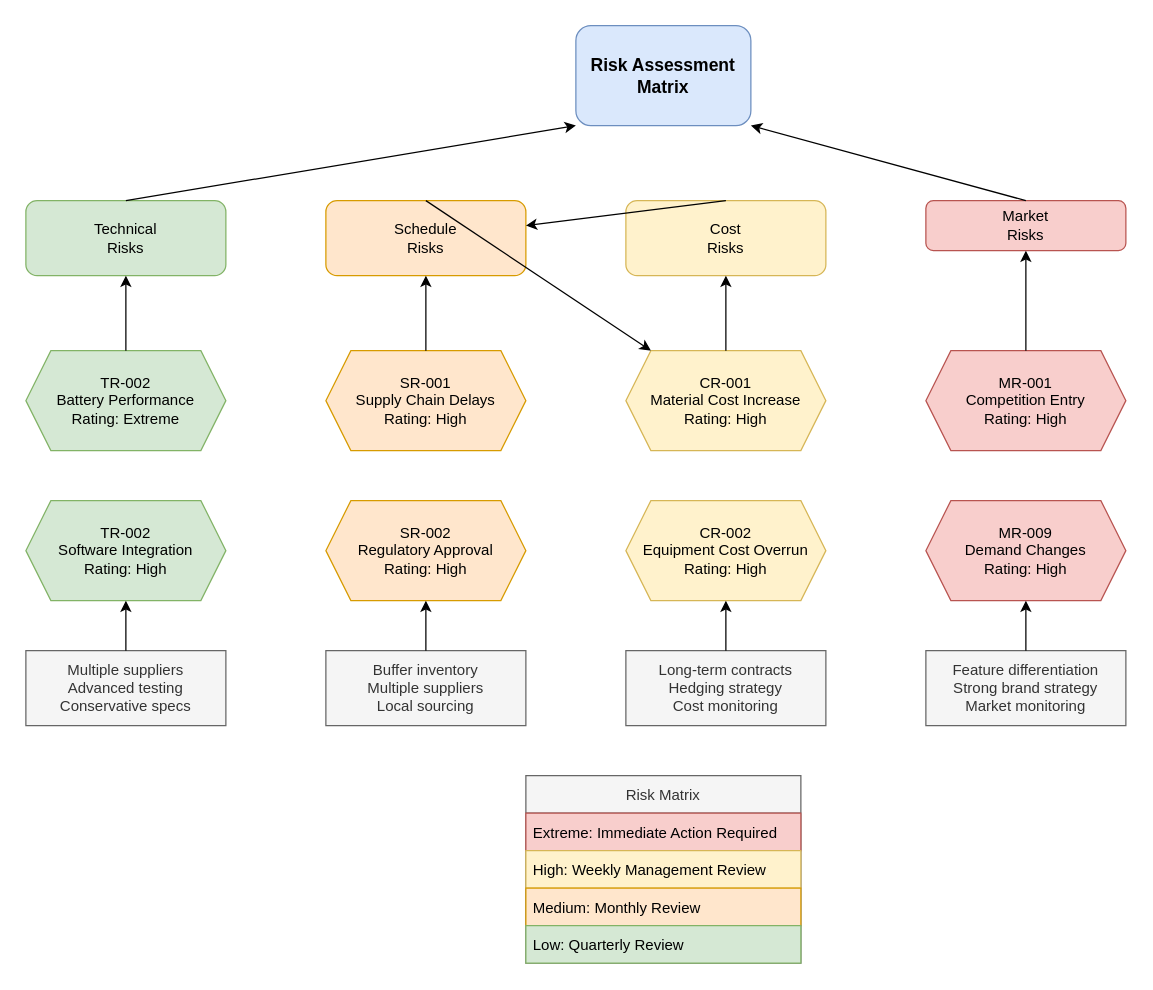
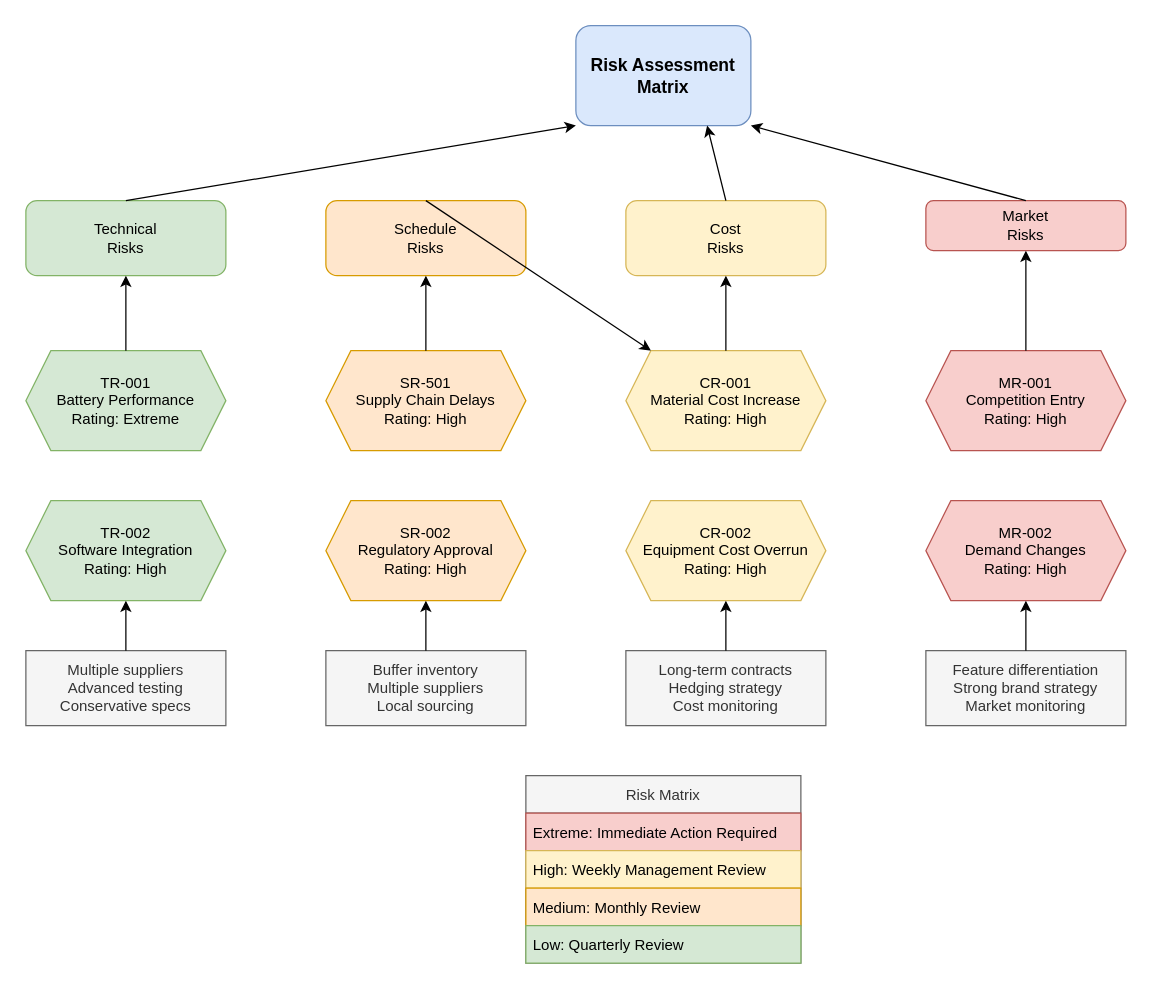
  <mxCell id="0" />
  <mxCell id="1" parent="0" />
  <mxCell id="2" value="Risk Assessment&#10;Matrix" style="whiteSpace=wrap;html=1;fillColor=#dae8fc;strokeColor=#6c8ebf;fontSize=14;fontStyle=1;rounded=1;" vertex="1" parent="1"><mxGeometry x="460" y="20" width="140" height="80" as="geometry" /></mxCell>
  <mxCell id="3" value="Technical&#10;Risks" style="rounded=1;whiteSpace=wrap;html=1;fillColor=#d5e8d4;strokeColor=#82b366" vertex="1" parent="1"><mxGeometry x="20" y="160" width="160" height="60" as="geometry" /></mxCell>
  <mxCell id="4" value="Schedule&#10;Risks" style="rounded=1;whiteSpace=wrap;html=1;fillColor=#ffe6cc;strokeColor=#d79b00" vertex="1" parent="1"><mxGeometry x="260" y="160" width="160" height="60" as="geometry" /></mxCell>
  <mxCell id="5" value="Cost&#10;Risks" style="rounded=1;whiteSpace=wrap;html=1;fillColor=#fff2cc;strokeColor=#d6b656" vertex="1" parent="1"><mxGeometry x="500" y="160" width="160" height="60" as="geometry" /></mxCell>
  <mxCell id="6" value="Market&#10;Risks" style="rounded=1;whiteSpace=wrap;html=1;fillColor=#f8cecc;strokeColor=#b85450" vertex="1" parent="1"><mxGeometry x="740" y="160" width="160" height="40" as="geometry" /></mxCell>
- <mxCell id="7" value="TR-002&#10;Battery Performance&#10;Rating: Extreme" style="shape=hexagon;perimeter=hexagonPerimeter2;whiteSpace=wrap;html=1;fixedSize=1;fillColor=#d5e8d4;strokeColor=#82b366" vertex="1" parent="1"><mxGeometry x="20" y="280" width="160" height="80" as="geometry" /></mxCell>
+ <mxCell id="7" value="TR-001&#10;Battery Performance&#10;Rating: Extreme" style="shape=hexagon;perimeter=hexagonPerimeter2;whiteSpace=wrap;html=1;fixedSize=1;fillColor=#d5e8d4;strokeColor=#82b366" vertex="1" parent="1"><mxGeometry x="20" y="280" width="160" height="80" as="geometry" /></mxCell>
  <mxCell id="8" value="TR-002&#10;Software Integration&#10;Rating: High" style="shape=hexagon;perimeter=hexagonPerimeter2;whiteSpace=wrap;html=1;fixedSize=1;fillColor=#d5e8d4;strokeColor=#82b366" vertex="1" parent="1"><mxGeometry x="20" y="400" width="160" height="80" as="geometry" /></mxCell>
- <mxCell id="9" value="SR-001&#10;Supply Chain Delays&#10;Rating: High" style="shape=hexagon;perimeter=hexagonPerimeter2;whiteSpace=wrap;html=1;fixedSize=1;fillColor=#ffe6cc;strokeColor=#d79b00" vertex="1" parent="1"><mxGeometry x="260" y="280" width="160" height="80" as="geometry" /></mxCell>
+ <mxCell id="9" value="SR-501&#10;Supply Chain Delays&#10;Rating: High" style="shape=hexagon;perimeter=hexagonPerimeter2;whiteSpace=wrap;html=1;fixedSize=1;fillColor=#ffe6cc;strokeColor=#d79b00" vertex="1" parent="1"><mxGeometry x="260" y="280" width="160" height="80" as="geometry" /></mxCell>
  <mxCell id="10" value="SR-002&#10;Regulatory Approval&#10;Rating: High" style="shape=hexagon;perimeter=hexagonPerimeter2;whiteSpace=wrap;html=1;fixedSize=1;fillColor=#ffe6cc;strokeColor=#d79b00" vertex="1" parent="1"><mxGeometry x="260" y="400" width="160" height="80" as="geometry" /></mxCell>
  <mxCell id="11" value="CR-001&#10;Material Cost Increase&#10;Rating: High" style="shape=hexagon;perimeter=hexagonPerimeter2;whiteSpace=wrap;html=1;fixedSize=1;fillColor=#fff2cc;strokeColor=#d6b656" vertex="1" parent="1"><mxGeometry x="500" y="280" width="160" height="80" as="geometry" /></mxCell>
  <mxCell id="12" value="CR-002&#10;Equipment Cost Overrun&#10;Rating: High" style="shape=hexagon;perimeter=hexagonPerimeter2;whiteSpace=wrap;html=1;fixedSize=1;fillColor=#fff2cc;strokeColor=#d6b656" vertex="1" parent="1"><mxGeometry x="500" y="400" width="160" height="80" as="geometry" /></mxCell>
  <mxCell id="13" value="MR-001&#10;Competition Entry&#10;Rating: High" style="shape=hexagon;perimeter=hexagonPerimeter2;whiteSpace=wrap;html=1;fixedSize=1;fillColor=#f8cecc;strokeColor=#b85450" vertex="1" parent="1"><mxGeometry x="740" y="280" width="160" height="80" as="geometry" /></mxCell>
- <mxCell id="14" value="MR-009&#10;Demand Changes&#10;Rating: High" style="shape=hexagon;perimeter=hexagonPerimeter2;whiteSpace=wrap;html=1;fixedSize=1;fillColor=#f8cecc;strokeColor=#b85450" vertex="1" parent="1"><mxGeometry x="740" y="400" width="160" height="80" as="geometry" /></mxCell>
+ <mxCell id="14" value="MR-002&#10;Demand Changes&#10;Rating: High" style="shape=hexagon;perimeter=hexagonPerimeter2;whiteSpace=wrap;html=1;fixedSize=1;fillColor=#f8cecc;strokeColor=#b85450" vertex="1" parent="1"><mxGeometry x="740" y="400" width="160" height="80" as="geometry" /></mxCell>
  <mxCell id="15" value="Multiple suppliers&#10;Advanced testing&#10;Conservative specs" style="rounded=0;whiteSpace=wrap;html=1;fillColor=#f5f5f5;strokeColor=#666666;fontColor=#333333" vertex="1" parent="1"><mxGeometry x="20" y="520" width="160" height="60" as="geometry" /></mxCell>
  <mxCell id="16" value="Buffer inventory&#10;Multiple suppliers&#10;Local sourcing" style="rounded=0;whiteSpace=wrap;html=1;fillColor=#f5f5f5;strokeColor=#666666;fontColor=#333333" vertex="1" parent="1"><mxGeometry x="260" y="520" width="160" height="60" as="geometry" /></mxCell>
  <mxCell id="17" value="Long-term contracts&#10;Hedging strategy&#10;Cost monitoring" style="rounded=0;whiteSpace=wrap;html=1;fillColor=#f5f5f5;strokeColor=#666666;fontColor=#333333" vertex="1" parent="1"><mxGeometry x="500" y="520" width="160" height="60" as="geometry" /></mxCell>
  <mxCell id="18" value="Feature differentiation&#10;Strong brand strategy&#10;Market monitoring" style="rounded=0;whiteSpace=wrap;html=1;fillColor=#f5f5f5;strokeColor=#666666;fontColor=#333333" vertex="1" parent="1"><mxGeometry x="740" y="520" width="160" height="60" as="geometry" /></mxCell>
  <mxCell id="19" value="Risk Matrix" style="swimlane;fontStyle=0;childLayout=stackLayout;horizontal=1;startSize=30;horizontalStack=0;resizeParent=1;resizeParentMax=0;resizeLast=0;collapsible=1;marginBottom=0;fillColor=#f5f5f5;strokeColor=#666666;fontColor=#333333" vertex="1" parent="1"><mxGeometry x="420" y="620" width="220" height="150" as="geometry" /></mxCell>
  <mxCell id="20" value="Extreme: Immediate Action Required" style="text;strokeColor=#b85450;fillColor=#f8cecc;align=left;verticalAlign=middle;spacingLeft=4;spacingRight=4;overflow=hidden;points=[[0,0.5],[1,0.5]];portConstraint=eastwest;rotatable=0;" vertex="1" parent="19"><mxGeometry y="30" width="220" height="30" as="geometry" /></mxCell>
  <mxCell id="21" value="High: Weekly Management Review" style="text;strokeColor=#d6b656;fillColor=#fff2cc;align=left;verticalAlign=middle;spacingLeft=4;spacingRight=4;overflow=hidden;points=[[0,0.5],[1,0.5]];portConstraint=eastwest;rotatable=0;" vertex="1" parent="19"><mxGeometry y="60" width="220" height="30" as="geometry" /></mxCell>
  <mxCell id="22" value="Medium: Monthly Review" style="text;strokeColor=#d79b00;fillColor=#ffe6cc;align=left;verticalAlign=middle;spacingLeft=4;spacingRight=4;overflow=hidden;points=[[0,0.5],[1,0.5]];portConstraint=eastwest;rotatable=0;" vertex="1" parent="19"><mxGeometry y="90" width="220" height="30" as="geometry" /></mxCell>
  <mxCell id="23" value="Low: Quarterly Review" style="text;strokeColor=#82b366;fillColor=#d5e8d4;align=left;verticalAlign=middle;spacingLeft=4;spacingRight=4;overflow=hidden;points=[[0,0.5],[1,0.5]];portConstraint=eastwest;rotatable=0;" vertex="1" parent="19"><mxGeometry y="120" width="220" height="30" as="geometry" /></mxCell>
  <mxCell id="24" value="" style="endArrow=classic;html=1;exitX=0.5;exitY=0;exitDx=0;exitDy=0;entryX=0;entryY=1;entryDx=0;entryDy=0;" edge="1" parent="1" source="3" target="2"><mxGeometry width="50" height="50" relative="1" as="geometry" /></mxCell>
  <mxCell id="25" value="" style="endArrow=classic;html=1;exitX=0.5;exitY=0;exitDx=0;exitDy=0;" edge="1" parent="1" source="4" target="11"><mxGeometry width="50" height="50" relative="1" as="geometry" /></mxCell>
- <mxCell id="26" value="" style="endArrow=classic;html=1;exitX=0.5;exitY=0;exitDx=0;exitDy=0;" edge="1" parent="1" source="5" target="4"><mxGeometry width="50" height="50" relative="1" as="geometry" /></mxCell>
+ <mxCell id="26" value="" style="endArrow=classic;html=1;exitX=0.5;exitY=0;exitDx=0;exitDy=0;entryX=0.75;entryY=1;entryDx=0;entryDy=0;" edge="1" parent="1" source="5" target="2"><mxGeometry width="50" height="50" relative="1" as="geometry" /></mxCell>
  <mxCell id="27" value="" style="endArrow=classic;html=1;exitX=0.5;exitY=0;exitDx=0;exitDy=0;entryX=1;entryY=1;entryDx=0;entryDy=0;" edge="1" parent="1" source="6" target="2"><mxGeometry width="50" height="50" relative="1" as="geometry" /></mxCell>
  <mxCell id="28" value="" style="endArrow=classic;html=1;exitX=0.5;exitY=0;exitDx=0;exitDy=0;entryX=0.5;entryY=1;entryDx=0;entryDy=0;" edge="1" parent="1" source="7" target="3"><mxGeometry width="50" height="50" relative="1" as="geometry" /></mxCell>
  <mxCell id="29" value="" style="endArrow=classic;html=1;exitX=0.5;exitY=0;exitDx=0;exitDy=0;entryX=0.5;entryY=1;entryDx=0;entryDy=0;" edge="1" parent="1" source="9" target="4"><mxGeometry width="50" height="50" relative="1" as="geometry" /></mxCell>
  <mxCell id="30" value="" style="endArrow=classic;html=1;exitX=0.5;exitY=0;exitDx=0;exitDy=0;entryX=0.5;entryY=1;entryDx=0;entryDy=0;" edge="1" parent="1" source="11" target="5"><mxGeometry width="50" height="50" relative="1" as="geometry" /></mxCell>
  <mxCell id="31" value="" style="endArrow=classic;html=1;exitX=0.5;exitY=0;exitDx=0;exitDy=0;entryX=0.5;entryY=1;entryDx=0;entryDy=0;" edge="1" parent="1" source="13" target="6"><mxGeometry width="50" height="50" relative="1" as="geometry" /></mxCell>
  <mxCell id="32" value="" style="endArrow=classic;html=1;exitX=0.5;exitY=0;exitDx=0;exitDy=0;entryX=0.5;entryY=1;entryDx=0;entryDy=0;" edge="1" parent="1" source="15" target="8"><mxGeometry width="50" height="50" relative="1" as="geometry" /></mxCell>
  <mxCell id="33" value="" style="endArrow=classic;html=1;exitX=0.5;exitY=0;exitDx=0;exitDy=0;entryX=0.5;entryY=1;entryDx=0;entryDy=0;" edge="1" parent="1" source="16" target="10"><mxGeometry width="50" height="50" relative="1" as="geometry" /></mxCell>
  <mxCell id="34" value="" style="endArrow=classic;html=1;exitX=0.5;exitY=0;exitDx=0;exitDy=0;entryX=0.5;entryY=1;entryDx=0;entryDy=0;" edge="1" parent="1" source="17" target="12"><mxGeometry width="50" height="50" relative="1" as="geometry" /></mxCell>
  <mxCell id="35" value="" style="endArrow=classic;html=1;exitX=0.5;exitY=0;exitDx=0;exitDy=0;entryX=0.5;entryY=1;entryDx=0;entryDy=0;" edge="1" parent="1" source="18" target="14"><mxGeometry width="50" height="50" relative="1" as="geometry" /></mxCell>
